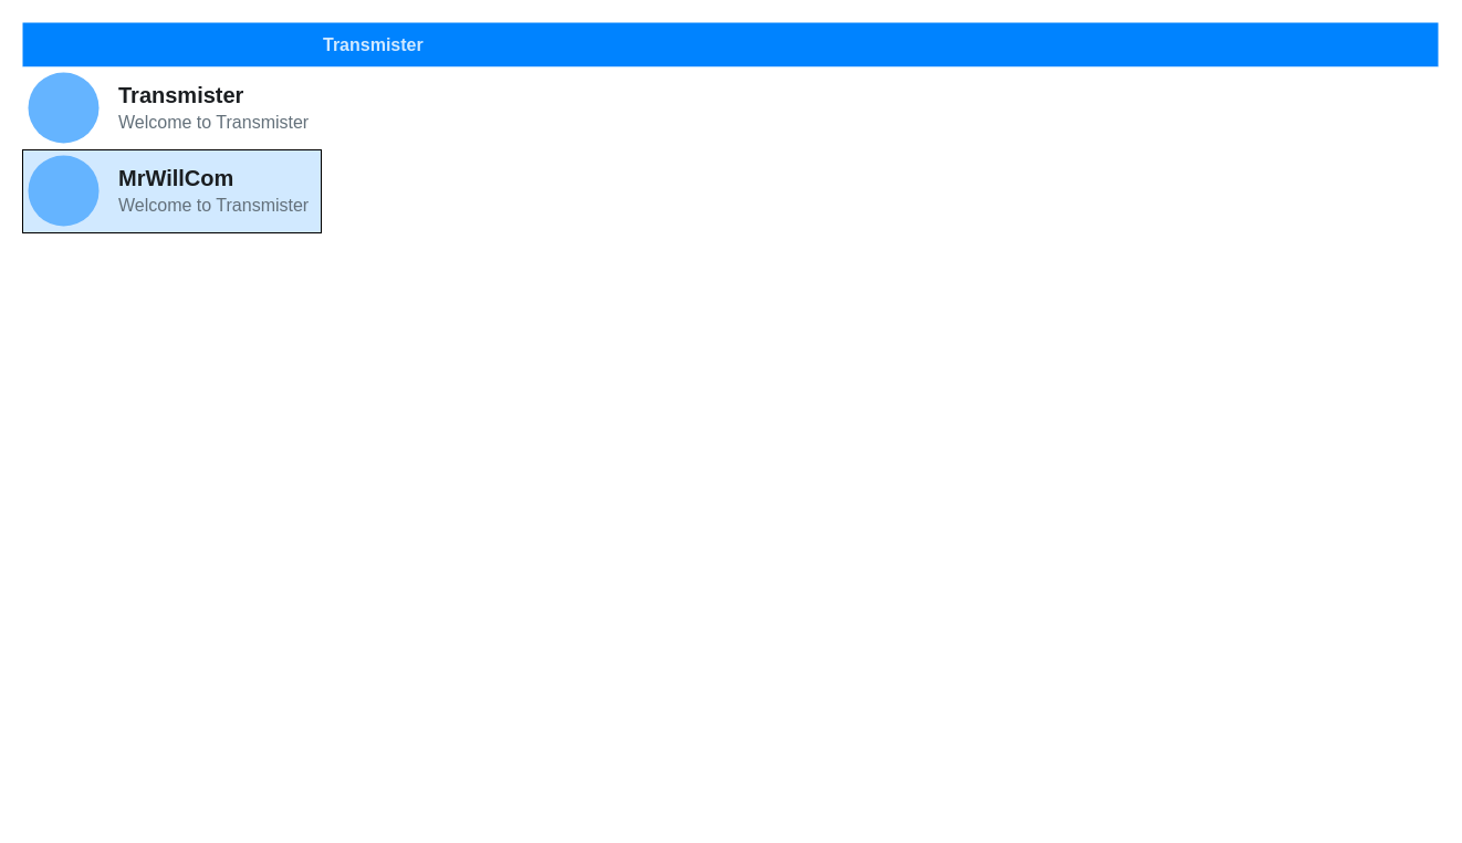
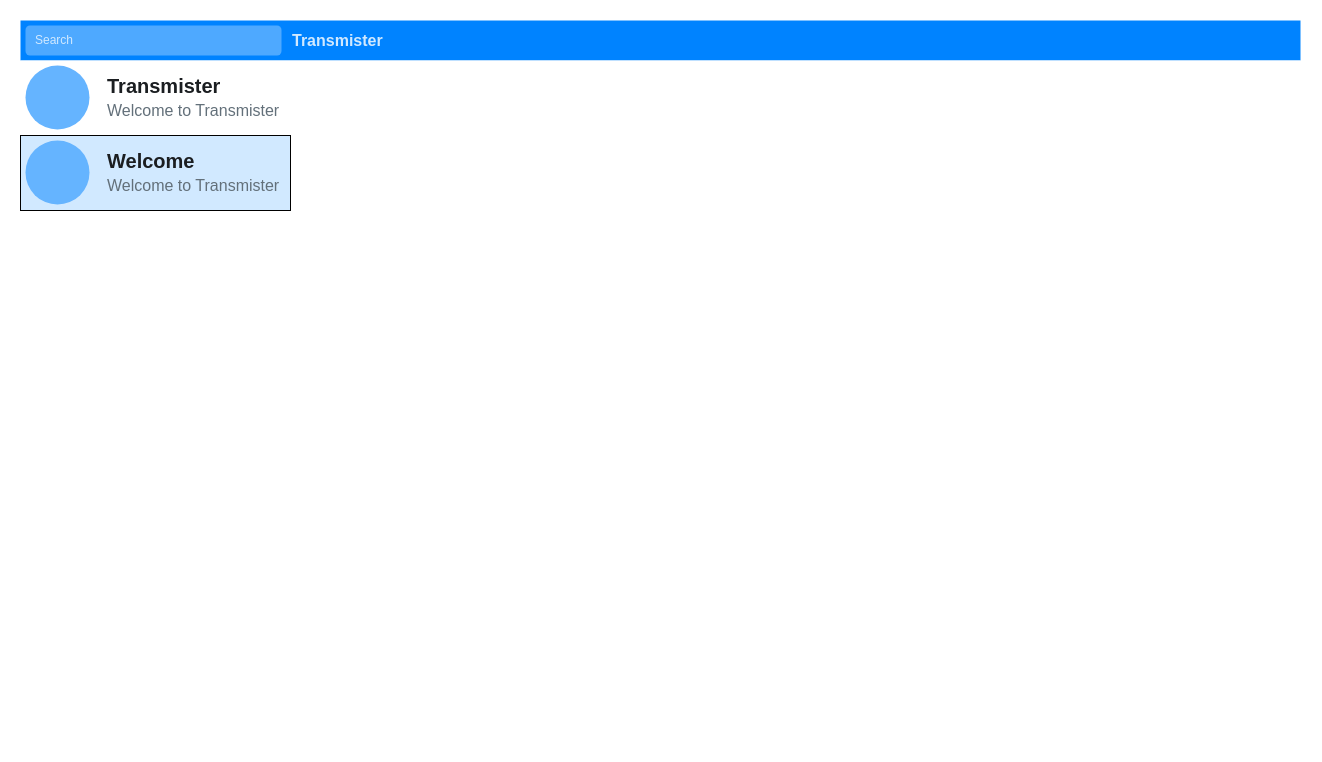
  <mxCell id="0" />
  <mxCell id="1" parent="0" />
  <mxCell id="2" value="" style="rounded=0;whiteSpace=wrap;html=1;strokeColor=none;fillColor=#0083ff;" parent="1" vertex="1"><mxGeometry width="1280" height="40" as="geometry" x="20" y="20" /></mxCell>
+ <mxCell id="3" value="Search" style="rounded=1;whiteSpace=wrap;html=1;fillColor=#4ea9ff;strokeColor=none;align=left;fontColor=#d1e9ff;spacingLeft=8;" parent="1" vertex="1"><mxGeometry x="25" y="25" width="256" height="30" as="geometry" /></mxCell>
  <mxCell id="4" value="Transmister" style="text;html=1;strokeColor=none;fillColor=none;align=left;verticalAlign=middle;whiteSpace=wrap;rounded=0;fontColor=#d1e9ff;fontSize=16;fontStyle=1" parent="1" vertex="1"><mxGeometry x="290" y="30" width="1000" height="20" as="geometry" /></mxCell>
  <mxCell id="5" value="" style="rounded=0;whiteSpace=wrap;html=1;fillColor=#ffffff;fontSize=16;fontColor=#d1e9ff;align=left;strokeColor=none;" parent="1" vertex="1"><mxGeometry y="60" width="1280" height="680" as="geometry" x="20" /></mxCell>
  <mxCell id="6" value="" style="ellipse;whiteSpace=wrap;html=1;rounded=0;fillColor=#65b4ff;fontSize=16;fontColor=#ffffff;align=left;strokeColor=none;" parent="1" vertex="1"><mxGeometry x="25" y="65" width="64" height="64" as="geometry" /></mxCell>
  <mxCell id="7" value="Transmister" style="text;html=1;strokeColor=none;fillColor=none;align=left;verticalAlign=middle;whiteSpace=wrap;rounded=0;fontSize=20;fontColor=#1B1E21;fontStyle=1" parent="1" vertex="1"><mxGeometry x="105" y="75" width="140" height="20" as="geometry" /></mxCell>
  <mxCell id="8" value="" style="rounded=0;whiteSpace=wrap;html=1;fillColor=#d1e9ff;fontSize=16;fontColor=#d1e9ff;align=left;" parent="1" vertex="1"><mxGeometry y="135" width="270" height="75" as="geometry" x="20" /></mxCell>
  <mxCell id="9" value="" style="ellipse;whiteSpace=wrap;html=1;rounded=0;fillColor=#65b4ff;fontSize=16;fontColor=#ffffff;align=left;strokeColor=none;" parent="1" vertex="1"><mxGeometry x="25" y="140" width="64" height="64" as="geometry" /></mxCell>
- <mxCell id="10" value="MrWillCom" style="text;html=1;strokeColor=none;fillColor=none;align=left;verticalAlign=middle;whiteSpace=wrap;rounded=0;fontSize=20;fontColor=#1B1E21;fontStyle=1" parent="1" vertex="1"><mxGeometry x="105" y="150" width="140" height="20" as="geometry" /></mxCell>
+ <mxCell id="10" value="Welcome" style="text;html=1;strokeColor=none;fillColor=none;align=left;verticalAlign=middle;whiteSpace=wrap;rounded=0;fontSize=20;fontColor=#1B1E21;fontStyle=1" parent="1" vertex="1"><mxGeometry x="105" y="150" width="140" height="20" as="geometry" /></mxCell>
  <mxCell id="11" value="Welcome to Transmister" style="text;html=1;strokeColor=none;fillColor=none;align=left;verticalAlign=middle;whiteSpace=wrap;rounded=0;fontSize=16;fontColor=#63707A;" parent="1" vertex="1"><mxGeometry x="105" y="100" width="177" height="20" as="geometry" /></mxCell>
  <mxCell id="12" value="Welcome to Transmister" style="text;html=1;strokeColor=none;fillColor=none;align=left;verticalAlign=middle;whiteSpace=wrap;rounded=0;fontSize=16;fontColor=#63707A;" parent="1" vertex="1"><mxGeometry x="105" y="175" width="177" height="20" as="geometry" /></mxCell>
